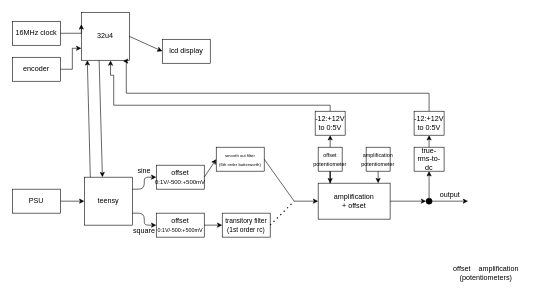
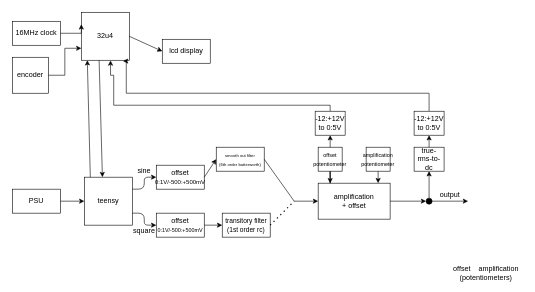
  <mxCell id="0" />
  <mxCell id="1" parent="0" />
  <mxCell id="2" value="32u4" style="whiteSpace=wrap;html=1;aspect=fixed;" vertex="1" parent="1"><mxGeometry x="135" y="20" width="80" height="80" as="geometry" /></mxCell>
  <mxCell id="3" value="teensy" style="whiteSpace=wrap;html=1;aspect=fixed;" vertex="1" parent="1"><mxGeometry x="140" y="295" width="80" height="80" as="geometry" /></mxCell>
  <mxCell id="4" value="&lt;font&gt;&lt;font style=&quot;font-size: 12px&quot;&gt;offset&lt;/font&gt;&lt;br&gt;&lt;font size=&quot;1&quot;&gt;0:1V/-500:+500mV&lt;/font&gt;&lt;/font&gt;" style="rounded=0;whiteSpace=wrap;html=1;" vertex="1" parent="1"><mxGeometry x="260" y="275" width="80" height="40" as="geometry" /></mxCell>
  <mxCell id="5" value="offset&lt;br&gt;&lt;font style=&quot;font-size: 9px&quot;&gt;0:1V/-500:+500mV&lt;/font&gt;" style="rounded=0;whiteSpace=wrap;html=1;" vertex="1" parent="1"><mxGeometry x="260" y="355" width="80" height="40" as="geometry" /></mxCell>
  <mxCell id="6" value="" style="endArrow=classic;html=1;exitX=1;exitY=0.5;exitDx=0;exitDy=0;entryX=0;entryY=0.5;entryDx=0;entryDy=0;" edge="1" parent="1" source="4" target="8"><mxGeometry width="50" height="50" relative="1" as="geometry"><mxPoint x="390" y="405" as="sourcePoint" /><mxPoint x="340" y="295" as="targetPoint" /></mxGeometry></mxCell>
  <mxCell id="7" value="" style="endArrow=classic;html=1;entryX=0;entryY=0.5;entryDx=0;entryDy=0;" edge="1" parent="1" target="9"><mxGeometry width="50" height="50" relative="1" as="geometry"><mxPoint x="340" y="375" as="sourcePoint" /><mxPoint x="340" y="374.76" as="targetPoint" /></mxGeometry></mxCell>
  <mxCell id="8" value="&lt;font style=&quot;font-size: 7px&quot;&gt;smooth out filter&lt;br&gt;(6th order butterworth)&lt;/font&gt;" style="rounded=0;whiteSpace=wrap;html=1;" vertex="1" parent="1"><mxGeometry x="360" y="245" width="80" height="40" as="geometry" /></mxCell>
  <mxCell id="9" value="&lt;font style=&quot;font-size: 11px&quot;&gt;transitory filter&lt;br&gt;(1st order rc)&lt;/font&gt;" style="rounded=0;whiteSpace=wrap;html=1;" vertex="1" parent="1"><mxGeometry x="370" y="355" width="80" height="40" as="geometry" /></mxCell>
  <mxCell id="10" value="" style="endArrow=classic;html=1;entryX=0;entryY=0.5;entryDx=0;entryDy=0;" edge="1" parent="1" target="5"><mxGeometry width="50" height="50" relative="1" as="geometry"><mxPoint x="220" y="355" as="sourcePoint" /><mxPoint x="270" y="305" as="targetPoint" /><Array as="points"><mxPoint x="240" y="355" /><mxPoint x="240" y="375" /></Array></mxGeometry></mxCell>
  <mxCell id="11" value="" style="endArrow=classic;html=1;entryX=0;entryY=0.5;entryDx=0;entryDy=0;" edge="1" parent="1" target="4"><mxGeometry width="50" height="50" relative="1" as="geometry"><mxPoint x="220" y="315" as="sourcePoint" /><mxPoint x="260" y="335" as="targetPoint" /><Array as="points"><mxPoint x="240" y="315" /><mxPoint x="240" y="295" /></Array></mxGeometry></mxCell>
  <mxCell id="12" value="" style="endArrow=classic;html=1;" edge="1" parent="1"><mxGeometry width="50" height="50" relative="1" as="geometry"><mxPoint x="490" y="335" as="sourcePoint" /><mxPoint x="530" y="335" as="targetPoint" /></mxGeometry></mxCell>
  <mxCell id="13" value="" style="endArrow=none;dashed=1;html=1;dashPattern=1 3;strokeWidth=2;" edge="1" parent="1"><mxGeometry width="50" height="50" relative="1" as="geometry"><mxPoint x="450" y="375" as="sourcePoint" /><mxPoint x="490" y="335" as="targetPoint" /></mxGeometry></mxCell>
  <mxCell id="14" value="" style="endArrow=none;html=1;exitX=1;exitY=0.5;exitDx=0;exitDy=0;" edge="1" parent="1" source="8"><mxGeometry width="50" height="50" relative="1" as="geometry"><mxPoint x="500" y="325" as="sourcePoint" /><mxPoint x="490" y="335" as="targetPoint" /></mxGeometry></mxCell>
  <mxCell id="15" value="amplification&lt;br&gt;+ offset" style="rounded=0;whiteSpace=wrap;html=1;" vertex="1" parent="1"><mxGeometry x="530" y="305" width="120" height="60" as="geometry" /></mxCell>
  <mxCell id="16" value="offset&amp;nbsp; &amp;nbsp; amplification&lt;br&gt;(potentiometers)" style="text;html=1;strokeColor=none;fillColor=none;align=center;verticalAlign=middle;whiteSpace=wrap;rounded=0;" vertex="1" parent="1"><mxGeometry x="750" y="445" width="120" height="20" as="geometry" /></mxCell>
  <mxCell id="17" value="" style="edgeStyle=orthogonalEdgeStyle;rounded=0;orthogonalLoop=1;jettySize=auto;html=1;exitX=1;exitY=0.5;exitDx=0;exitDy=0;entryX=0;entryY=0.25;entryDx=0;entryDy=0;" edge="1" parent="1" source="32" target="2"><mxGeometry relative="1" as="geometry" /></mxCell>
  <mxCell id="18" style="edgeStyle=orthogonalEdgeStyle;rounded=0;orthogonalLoop=1;jettySize=auto;html=1;entryX=0;entryY=0.75;entryDx=0;entryDy=0;" edge="1" parent="1" source="19" target="2"><mxGeometry relative="1" as="geometry" /></mxCell>
- <mxCell id="19" value="encoder" style="rounded=0;whiteSpace=wrap;html=1;" vertex="1" parent="1"><mxGeometry x="20" y="95" width="80" height="40" as="geometry" /></mxCell>
+ <mxCell id="19" value="encoder" style="rounded=0;whiteSpace=wrap;html=1;" vertex="1" parent="1"><mxGeometry x="20" y="95" width="60" height="60" as="geometry" /></mxCell>
  <mxCell id="20" value="" style="endArrow=classic;html=1;entryX=0;entryY=0.5;entryDx=0;entryDy=0;" edge="1" parent="1" target="21"><mxGeometry width="50" height="50" relative="1" as="geometry"><mxPoint x="650" y="335" as="sourcePoint" /><mxPoint x="680" y="335" as="targetPoint" /></mxGeometry></mxCell>
  <mxCell id="21" value="" style="ellipse;whiteSpace=wrap;html=1;aspect=fixed;fillColor=#000000;" vertex="1" parent="1"><mxGeometry x="710" y="330" width="10" height="10" as="geometry" /></mxCell>
  <mxCell id="22" value="" style="endArrow=classic;html=1;exitX=1;exitY=0.5;exitDx=0;exitDy=0;" edge="1" parent="1" source="21"><mxGeometry width="50" height="50" relative="1" as="geometry"><mxPoint x="730" y="335" as="sourcePoint" /><mxPoint x="780" y="335" as="targetPoint" /></mxGeometry></mxCell>
  <mxCell id="23" value="" style="endArrow=classic;html=1;entryX=0.5;entryY=1;entryDx=0;entryDy=0;exitX=0.5;exitY=0;exitDx=0;exitDy=0;" edge="1" parent="1" source="21" target="24"><mxGeometry width="50" height="50" relative="1" as="geometry"><mxPoint x="685" y="325" as="sourcePoint" /><mxPoint x="685" y="435" as="targetPoint" /></mxGeometry></mxCell>
  <mxCell id="24" value="true-rms-to-dc" style="rounded=0;whiteSpace=wrap;html=1;fillColor=#FFFFFF;" vertex="1" parent="1"><mxGeometry x="690" y="245" width="50" height="40" as="geometry" /></mxCell>
  <mxCell id="25" value="" style="endArrow=classic;html=1;entryX=0.125;entryY=1;entryDx=0;entryDy=0;exitX=0.25;exitY=0;exitDx=0;exitDy=0;entryPerimeter=0;" edge="1" parent="1" target="2"><mxGeometry width="50" height="50" relative="1" as="geometry"><mxPoint x="150" y="295" as="sourcePoint" /><mxPoint x="150" y="175" as="targetPoint" /></mxGeometry></mxCell>
  <mxCell id="26" value="" style="endArrow=classic;html=1;exitX=0.371;exitY=0.999;exitDx=0;exitDy=0;exitPerimeter=0;entryX=0.377;entryY=-0.001;entryDx=0;entryDy=0;entryPerimeter=0;" edge="1" parent="1" source="2" target="3"><mxGeometry width="50" height="50" relative="1" as="geometry"><mxPoint x="160" y="175" as="sourcePoint" /><mxPoint x="180" y="265" as="targetPoint" /></mxGeometry></mxCell>
  <mxCell id="27" value="" style="endArrow=classic;html=1;exitX=1;exitY=0.5;exitDx=0;exitDy=0;entryX=0;entryY=0.5;entryDx=0;entryDy=0;" edge="1" parent="1" target="28" source="2"><mxGeometry width="50" height="50" relative="1" as="geometry"><mxPoint x="220" y="135" as="sourcePoint" /><mxPoint x="220" y="135" as="targetPoint" /></mxGeometry></mxCell>
  <mxCell id="28" value="lcd display" style="rounded=0;whiteSpace=wrap;html=1;" vertex="1" parent="1"><mxGeometry x="270" y="65" width="80" height="40" as="geometry" /></mxCell>
  <mxCell id="29" value="output" style="text;html=1;strokeColor=none;fillColor=none;align=center;verticalAlign=middle;whiteSpace=wrap;rounded=0;" vertex="1" parent="1"><mxGeometry x="730" y="315" width="40" height="20" as="geometry" /></mxCell>
  <mxCell id="30" value="sine" style="text;html=1;strokeColor=none;fillColor=none;align=center;verticalAlign=middle;whiteSpace=wrap;rounded=0;" vertex="1" parent="1"><mxGeometry x="220" y="275" width="40" height="20" as="geometry" /></mxCell>
  <mxCell id="31" value="square" style="text;html=1;strokeColor=none;fillColor=none;align=center;verticalAlign=middle;whiteSpace=wrap;rounded=0;" vertex="1" parent="1"><mxGeometry x="220" y="375" width="40" height="20" as="geometry" /></mxCell>
  <mxCell id="32" value="16MHz clock" style="rounded=0;whiteSpace=wrap;html=1;" vertex="1" parent="1"><mxGeometry x="20" y="35" width="80" height="40" as="geometry" /></mxCell>
  <mxCell id="33" value="" style="edgeStyle=orthogonalEdgeStyle;rounded=0;orthogonalLoop=1;jettySize=auto;html=1;" edge="1" parent="1" source="34" target="3"><mxGeometry relative="1" as="geometry" /></mxCell>
  <mxCell id="34" value="PSU" style="rounded=0;whiteSpace=wrap;html=1;" vertex="1" parent="1"><mxGeometry x="20" y="315" width="80" height="40" as="geometry" /></mxCell>
  <mxCell id="35" value="" style="edgeStyle=orthogonalEdgeStyle;rounded=0;orthogonalLoop=1;jettySize=auto;html=1;entryX=0.167;entryY=0.002;entryDx=0;entryDy=0;entryPerimeter=0;" edge="1" parent="1" source="36" target="15"><mxGeometry relative="1" as="geometry" /></mxCell>
  <mxCell id="36" value="&lt;font style=&quot;font-size: 9px&quot;&gt;offset&lt;br&gt;potentiometer&lt;/font&gt;" style="rounded=0;whiteSpace=wrap;html=1;" vertex="1" parent="1"><mxGeometry x="530" y="245" width="40" height="40" as="geometry" /></mxCell>
  <mxCell id="37" style="edgeStyle=orthogonalEdgeStyle;rounded=0;orthogonalLoop=1;jettySize=auto;html=1;entryX=0.829;entryY=-0.012;entryDx=0;entryDy=0;entryPerimeter=0;" edge="1" parent="1" source="38" target="15"><mxGeometry relative="1" as="geometry" /></mxCell>
  <mxCell id="38" value="&lt;font style=&quot;font-size: 9px&quot;&gt;amplification&lt;br&gt;potentiometer&lt;/font&gt;" style="rounded=0;whiteSpace=wrap;html=1;" vertex="1" parent="1"><mxGeometry x="610" y="245" width="40" height="40" as="geometry" /></mxCell>
  <mxCell id="39" value="" style="endArrow=classic;html=1;entryX=0.5;entryY=1;entryDx=0;entryDy=0;exitX=0.5;exitY=0;exitDx=0;exitDy=0;" edge="1" parent="1" target="41"><mxGeometry width="50" height="50" relative="1" as="geometry"><mxPoint x="715" y="245" as="sourcePoint" /><mxPoint x="685" y="350" as="targetPoint" /></mxGeometry></mxCell>
  <mxCell id="40" style="edgeStyle=orthogonalEdgeStyle;rounded=0;orthogonalLoop=1;jettySize=auto;html=1;entryX=0.87;entryY=1.018;entryDx=0;entryDy=0;entryPerimeter=0;" edge="1" parent="1" source="41" target="2"><mxGeometry relative="1" as="geometry"><Array as="points"><mxPoint x="715" y="155" /><mxPoint x="210" y="155" /></Array></mxGeometry></mxCell>
  <mxCell id="41" value="-12:+12V to 0:5V" style="rounded=0;whiteSpace=wrap;html=1;fillColor=#FFFFFF;" vertex="1" parent="1"><mxGeometry x="690" y="185" width="50" height="40" as="geometry" /></mxCell>
  <mxCell id="42" value="" style="endArrow=classic;html=1;entryX=0.5;entryY=1;entryDx=0;entryDy=0;exitX=0.5;exitY=0;exitDx=0;exitDy=0;" edge="1" parent="1" target="44"><mxGeometry width="50" height="50" relative="1" as="geometry"><mxPoint x="550" y="245" as="sourcePoint" /><mxPoint x="520" y="350" as="targetPoint" /></mxGeometry></mxCell>
  <mxCell id="43" style="edgeStyle=orthogonalEdgeStyle;rounded=0;orthogonalLoop=1;jettySize=auto;html=1;entryX=0.609;entryY=1.005;entryDx=0;entryDy=0;entryPerimeter=0;" edge="1" parent="1" source="44" target="2"><mxGeometry relative="1" as="geometry"><Array as="points"><mxPoint x="550" y="175" /><mxPoint x="189" y="175" /><mxPoint x="189" y="125" /></Array></mxGeometry></mxCell>
  <mxCell id="44" value="-12:+12V to 0:5V" style="rounded=0;whiteSpace=wrap;html=1;fillColor=#FFFFFF;" vertex="1" parent="1"><mxGeometry x="525" y="185" width="50" height="40" as="geometry" /></mxCell>
